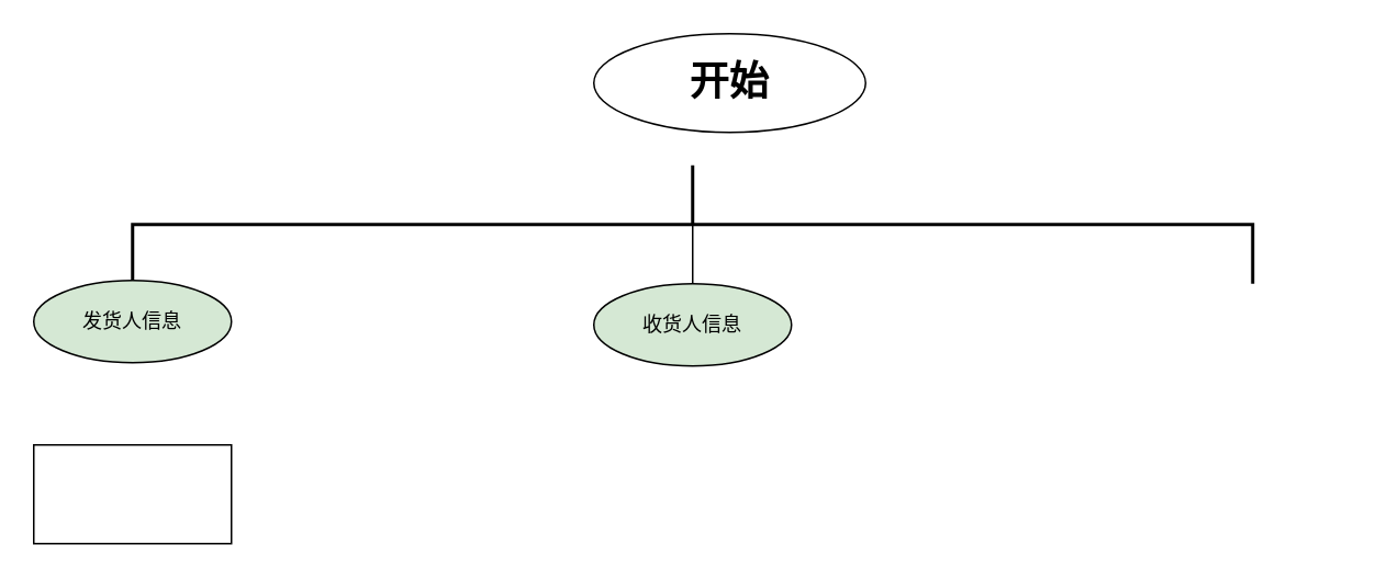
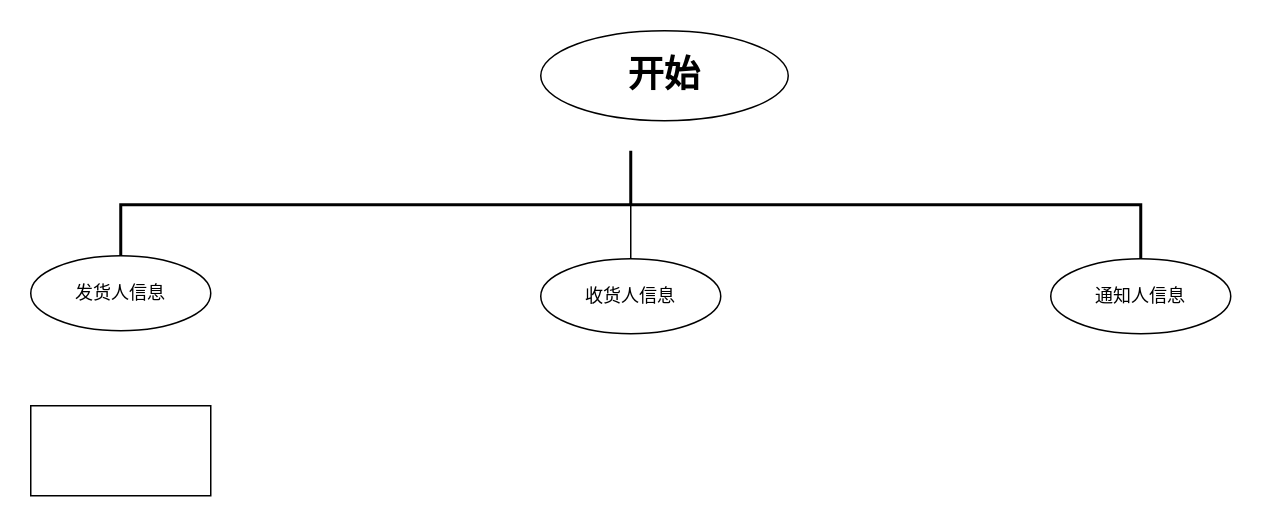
  <mxCell id="0" />
  <mxCell id="1" parent="0" />
  <mxCell id="2" value="&lt;h1&gt;开始&lt;/h1&gt;" style="ellipse;whiteSpace=wrap;html=1;" parent="1" vertex="1"><mxGeometry x="360" y="20" width="165" height="60" as="geometry" /></mxCell>
  <mxCell id="3" value="" style="strokeWidth=2;html=1;shape=mxgraph.flowchart.annotation_2;align=left;pointerEvents=1;direction=south;" vertex="1" parent="1"><mxGeometry x="80" y="100" width="680" height="72" as="geometry" /></mxCell>
  <mxCell id="4" value="" style="edgeStyle=orthogonalEdgeStyle;rounded=0;orthogonalLoop=1;jettySize=auto;html=1;" edge="1" parent="1"><mxGeometry relative="1" as="geometry"><mxPoint x="420" y="136" as="sourcePoint" /><mxPoint x="420" y="195" as="targetPoint" /></mxGeometry></mxCell>
- <mxCell id="5" value="收货人信息" style="ellipse;whiteSpace=wrap;html=1;fillColor=#d5e8d4;" vertex="1" parent="1"><mxGeometry x="360" y="172" width="120" height="50" as="geometry" /></mxCell>
- <mxCell id="7" value="发货人信息" style="ellipse;whiteSpace=wrap;html=1;fillColor=#d5e8d4;" vertex="1" parent="1"><mxGeometry x="20" y="170" width="120" height="50" as="geometry" /></mxCell>
+ <mxCell id="5" value="收货人信息" style="ellipse;whiteSpace=wrap;html=1;" vertex="1" parent="1"><mxGeometry x="360" y="172" width="120" height="50" as="geometry" /></mxCell>
+ <mxCell id="6" value="通知人信息" style="ellipse;whiteSpace=wrap;html=1;" vertex="1" parent="1"><mxGeometry x="700" y="172" width="120" height="50" as="geometry" /></mxCell>
+ <mxCell id="7" value="发货人信息" style="ellipse;whiteSpace=wrap;html=1;" vertex="1" parent="1"><mxGeometry x="20" y="170" width="120" height="50" as="geometry" /></mxCell>
  <mxCell id="8" value="" style="rounded=0;whiteSpace=wrap;html=1;" vertex="1" parent="1"><mxGeometry x="20" y="270" width="120" height="60" as="geometry" /></mxCell>
